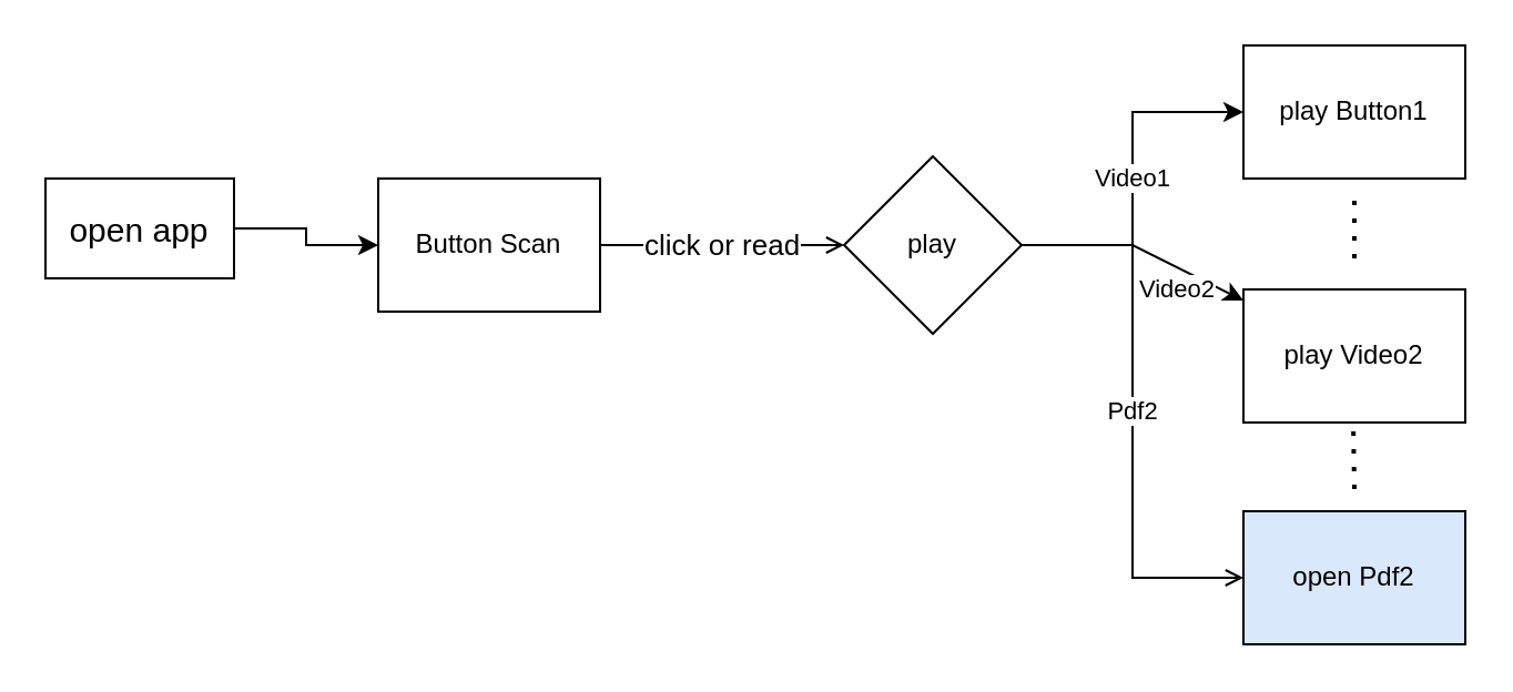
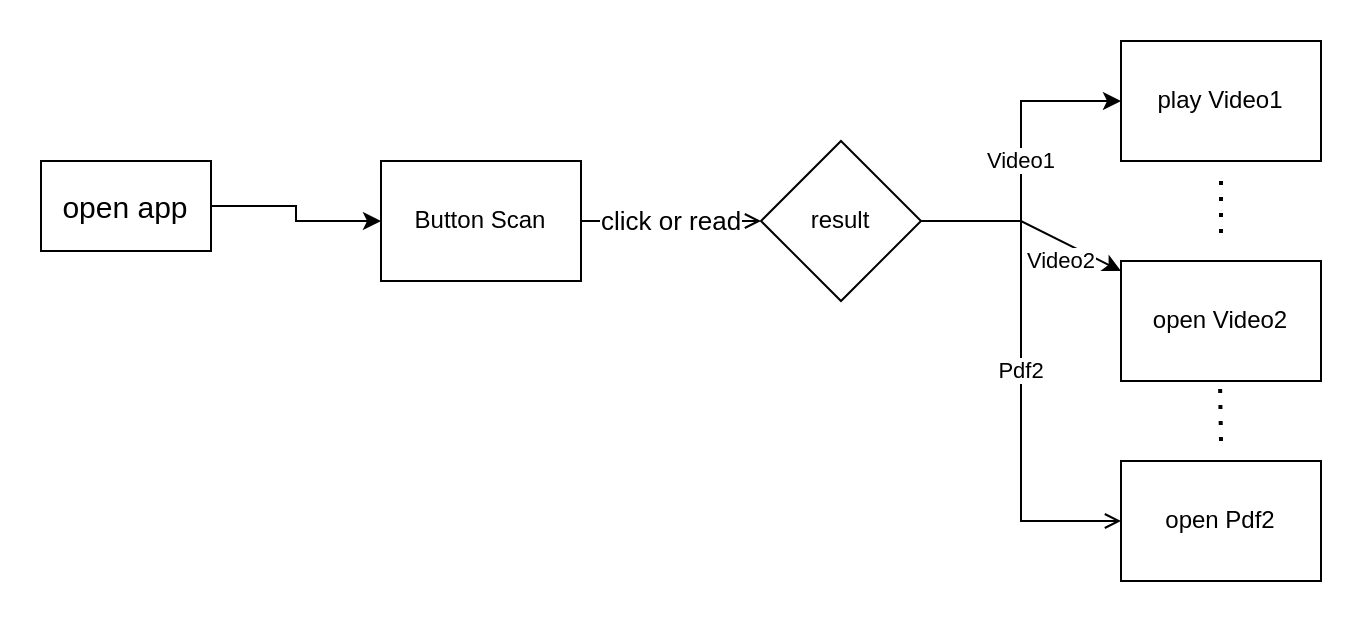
  <mxCell id="0" />
  <mxCell id="1" parent="0" />
  <mxCell id="2" style="edgeStyle=orthogonalEdgeStyle;rounded=0;orthogonalLoop=1;jettySize=auto;html=1;exitX=1;exitY=0.5;exitDx=0;exitDy=0;entryX=0;entryY=0.5;entryDx=0;entryDy=0;" edge="1" parent="1" source="3" target="5"><mxGeometry relative="1" as="geometry"><mxPoint x="190" y="110" as="targetPoint" /></mxGeometry></mxCell>
  <mxCell id="3" value="&lt;font style=&quot;font-size: 15px;&quot;&gt;open app&lt;/font&gt;" style="rounded=0;whiteSpace=wrap;html=1;" vertex="1" parent="1"><mxGeometry x="20" y="80" width="85" height="45" as="geometry" /></mxCell>
  <mxCell id="4" value="&lt;font style=&quot;font-size: 13px;&quot;&gt;click or read&lt;/font&gt;" style="endArrow=open;html=1;rounded=0;exitX=1;exitY=0.5;exitDx=0;exitDy=0;entryX=0;entryY=0.5;entryDx=0;entryDy=0;" edge="1" parent="1" source="5" target="8"><mxGeometry width="50" height="50" relative="1" as="geometry"><mxPoint x="290" y="109.5" as="sourcePoint" /><mxPoint x="340" y="109.5" as="targetPoint" /></mxGeometry></mxCell>
- <mxCell id="5" value="Button Scan" style="rounded=0;whiteSpace=wrap;html=1;" vertex="1" parent="1"><mxGeometry x="170" y="80" width="100" height="60" as="geometry" /></mxCell>
+ <mxCell id="5" value="Button Scan" style="rounded=0;whiteSpace=wrap;html=1;" vertex="1" parent="1"><mxGeometry x="190" y="80" width="100" height="60" as="geometry" /></mxCell>
  <mxCell id="6" value="Video1" style="edgeStyle=orthogonalEdgeStyle;rounded=0;orthogonalLoop=1;jettySize=auto;html=1;exitX=1;exitY=0.5;exitDx=0;exitDy=0;entryX=0;entryY=0.5;entryDx=0;entryDy=0;" edge="1" parent="1" source="8" target="9"><mxGeometry relative="1" as="geometry" /></mxCell>
  <mxCell id="7" value="Pdf2" style="edgeStyle=orthogonalEdgeStyle;rounded=0;orthogonalLoop=1;jettySize=auto;html=1;exitX=1;exitY=0.5;exitDx=0;exitDy=0;entryX=0;entryY=0.5;entryDx=0;entryDy=0;endArrow=open;" edge="1" parent="1" source="8" target="10"><mxGeometry relative="1" as="geometry" /></mxCell>
- <mxCell id="8" value="play" style="rhombus;whiteSpace=wrap;html=1;" vertex="1" parent="1"><mxGeometry x="380" y="70" width="80" height="80" as="geometry" /></mxCell>
- <mxCell id="9" value="play Button1" style="rounded=0;whiteSpace=wrap;html=1;" vertex="1" parent="1"><mxGeometry x="560" y="20" width="100" height="60" as="geometry" /></mxCell>
- <mxCell id="10" value="open Pdf2" style="rounded=0;whiteSpace=wrap;html=1;fillColor=#dae8fc;" vertex="1" parent="1"><mxGeometry x="560" y="230" width="100" height="60" as="geometry" /></mxCell>
+ <mxCell id="8" value="result" style="rhombus;whiteSpace=wrap;html=1;" vertex="1" parent="1"><mxGeometry x="380" y="70" width="80" height="80" as="geometry" /></mxCell>
+ <mxCell id="9" value="play Video1" style="rounded=0;whiteSpace=wrap;html=1;" vertex="1" parent="1"><mxGeometry x="560" y="20" width="100" height="60" as="geometry" /></mxCell>
+ <mxCell id="10" value="open Pdf2" style="rounded=0;whiteSpace=wrap;html=1;" vertex="1" parent="1"><mxGeometry x="560" y="230" width="100" height="60" as="geometry" /></mxCell>
  <mxCell id="11" value="" style="endArrow=none;dashed=1;html=1;rounded=0;" edge="1" parent="1"><mxGeometry width="50" height="50" relative="1" as="geometry"><mxPoint x="610" y="200" as="sourcePoint" /><mxPoint x="610" y="200" as="targetPoint" /></mxGeometry></mxCell>
- <mxCell id="12" value="play Video2" style="rounded=0;whiteSpace=wrap;html=1;" vertex="1" parent="1"><mxGeometry x="560" y="130" width="100" height="60" as="geometry" /></mxCell>
+ <mxCell id="12" value="open Video2" style="rounded=0;whiteSpace=wrap;html=1;" vertex="1" parent="1"><mxGeometry x="560" y="130" width="100" height="60" as="geometry" /></mxCell>
  <mxCell id="13" value="" style="endArrow=none;dashed=1;html=1;dashPattern=1 3;strokeWidth=2;rounded=0;" edge="1" parent="1"><mxGeometry width="50" height="50" relative="1" as="geometry"><mxPoint x="610" y="220" as="sourcePoint" /><mxPoint x="609.5" y="190" as="targetPoint" /></mxGeometry></mxCell>
  <mxCell id="14" value="" style="endArrow=none;dashed=1;html=1;dashPattern=1 3;strokeWidth=2;rounded=0;" edge="1" parent="1"><mxGeometry width="50" height="50" relative="1" as="geometry"><mxPoint x="610" y="90" as="sourcePoint" /><mxPoint x="610" y="120" as="targetPoint" /></mxGeometry></mxCell>
  <mxCell id="15" value="Video2" style="endArrow=classic;html=1;rounded=0;" edge="1" parent="1" target="12"><mxGeometry x="0.451" y="-9" width="50" height="50" relative="1" as="geometry"><mxPoint x="460" y="110" as="sourcePoint" /><mxPoint x="540" y="110" as="targetPoint" /><Array as="points"><mxPoint x="510" y="110" /></Array><mxPoint as="offset" /></mxGeometry></mxCell>
